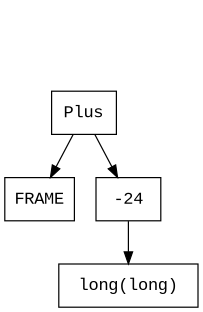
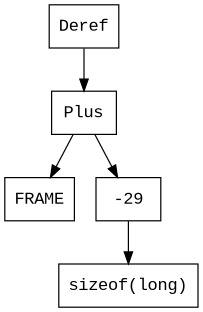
  digraph {
    rankdir=TB
    node [fontname="Courier New" shape=polygon]
    edge [style=filled]
+   n1 [label=Deref]
    n2 [label=Plus]
    n3 [label=FRAME]
-   n4 [label=-24]
-   n5 [label="long(long)"]
+   n4 [label=-29]
+   n5 [label="sizeof(long)"]
+   n1 -> n2
    n2 -> n3
    n2 -> n4
    n4 -> n5
  }
